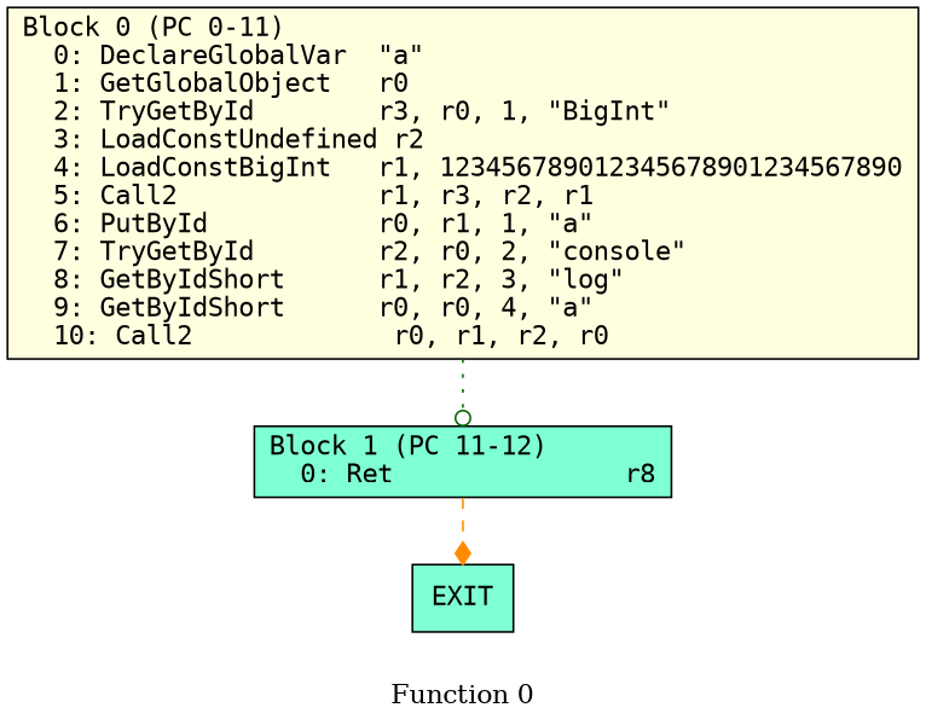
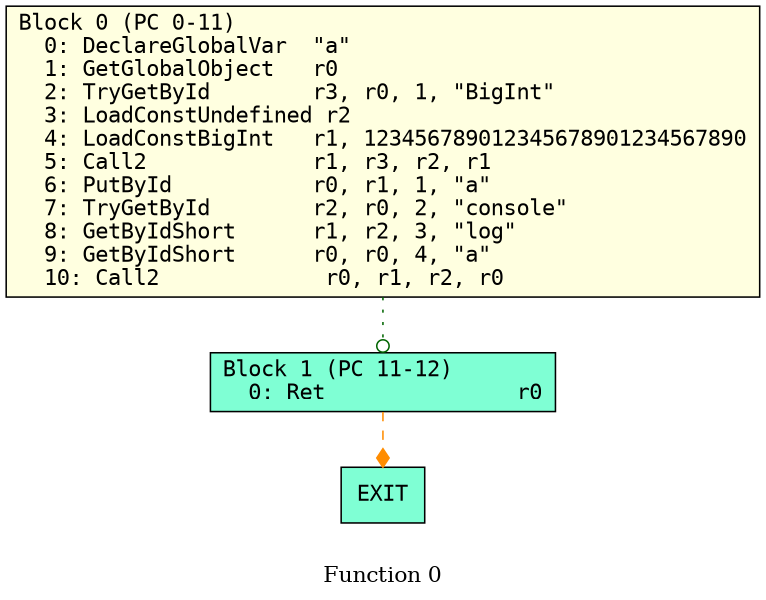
  digraph {
    color=lightgrey
    label="Function 0"
    rankdir=TB
    style=filled
    node [fontname=monospace shape=box style=filled fillcolor=aquamarine]
    n1 [label="Block 0 (PC 0-11)\l  0: DeclareGlobalVar  \"a\"\l  1: GetGlobalObject   r0\l  2: TryGetById        r3, r0, 1, \"BigInt\"\l  3: LoadConstUndefined r2\l  4: LoadConstBigInt   r1, 123456789012345678901234567890\l  5: Call2             r1, r3, r2, r1\l  6: PutById           r0, r1, 1, \"a\"\l  7: TryGetById        r2, r0, 2, \"console\"\l  8: GetByIdShort      r1, r2, 3, \"log\"\l  9: GetByIdShort      r0, r0, 4, \"a\"\l  10: Call2             r0, r1, r2, r0\l" fillcolor=lightyellow]
-   n2 [label="Block 1 (PC 11-12)\l  0: Ret               r8\l"]
+   n2 [label="Block 1 (PC 11-12)\l  0: Ret               r0\l"]
    n3 [label=EXIT]
    n1 -> n2 [color=darkgreen style=dotted arrowhead=odot]
    n2 -> n3 [color=darkorange style=dashed arrowhead=diamond]
  }
